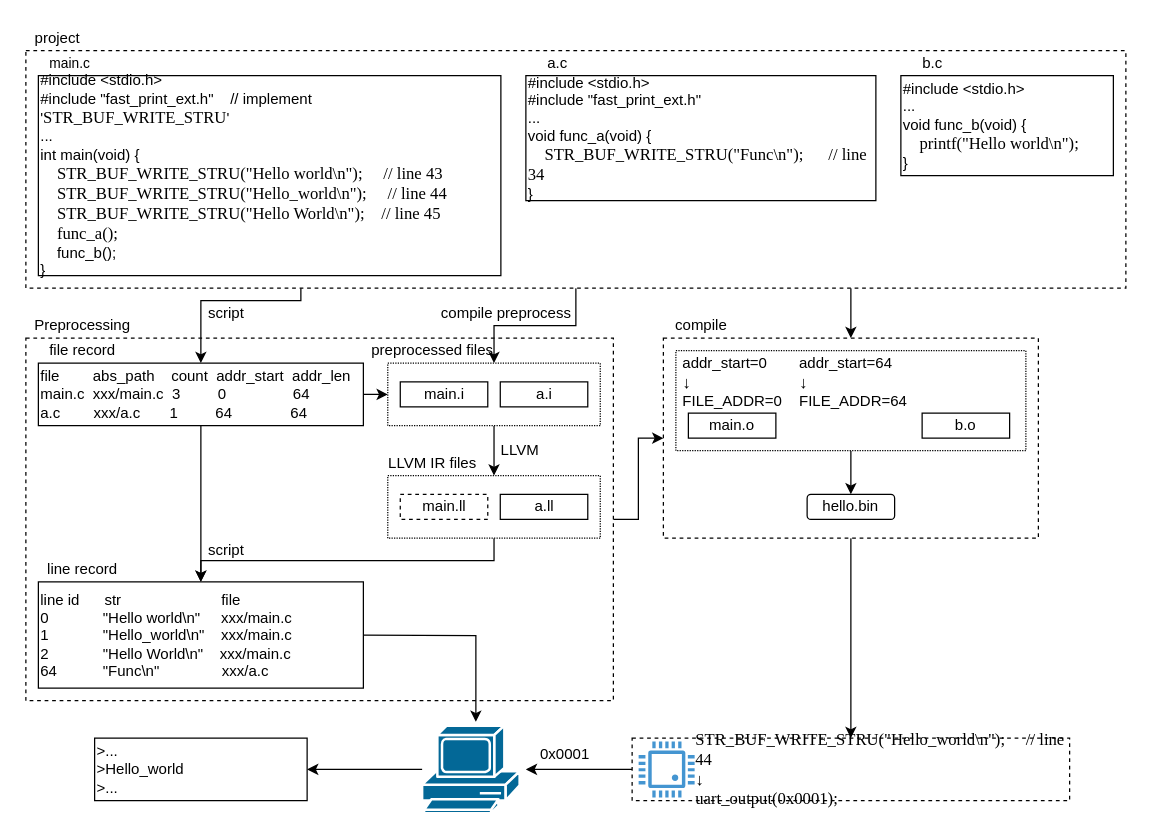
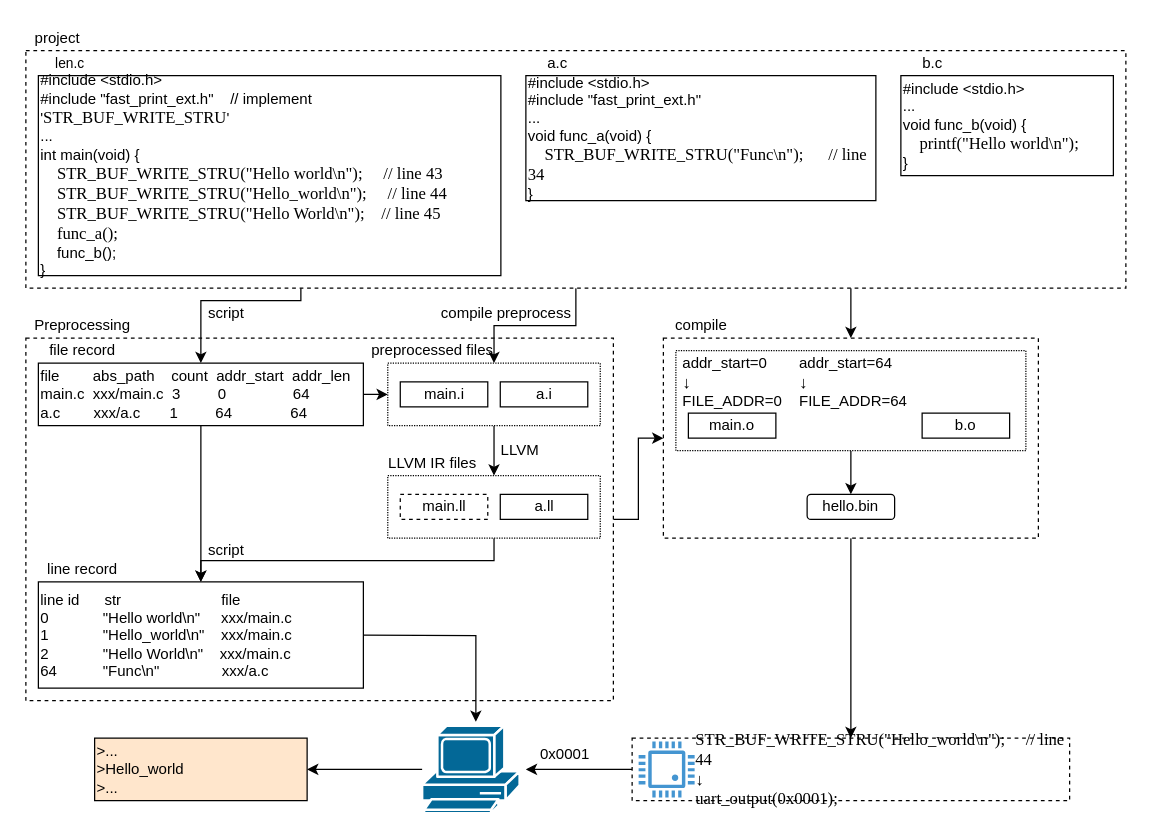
  <mxCell id="0" />
  <mxCell id="1" parent="0" />
  <mxCell id="2" style="edgeStyle=elbowEdgeStyle;rounded=0;orthogonalLoop=1;jettySize=auto;elbow=vertical;html=1;exitX=0;exitY=0.5;exitDx=0;exitDy=0;" parent="1" source="3" edge="1"><mxGeometry relative="1" as="geometry"><mxPoint x="420" y="615" as="targetPoint" /></mxGeometry></mxCell>
  <mxCell id="3" value="" style="rounded=0;whiteSpace=wrap;html=1;dashed=1;" parent="1" vertex="1"><mxGeometry x="505" y="590" width="350" height="50" as="geometry" /></mxCell>
  <mxCell id="4" style="edgeStyle=elbowEdgeStyle;rounded=0;orthogonalLoop=1;jettySize=auto;elbow=vertical;html=1;exitX=0.5;exitY=1;exitDx=0;exitDy=0;entryX=0.5;entryY=0;entryDx=0;entryDy=0;" parent="1" source="5" target="3" edge="1"><mxGeometry relative="1" as="geometry" /></mxCell>
  <mxCell id="5" value="" style="rounded=0;whiteSpace=wrap;html=1;dashed=1;" parent="1" vertex="1"><mxGeometry x="530" y="270" width="300" height="160" as="geometry" /></mxCell>
  <mxCell id="6" style="edgeStyle=orthogonalEdgeStyle;rounded=0;orthogonalLoop=1;jettySize=auto;html=1;entryX=0;entryY=0.5;entryDx=0;entryDy=0;" parent="1" source="7" target="5" edge="1"><mxGeometry relative="1" as="geometry" /></mxCell>
  <mxCell id="7" value="" style="rounded=0;whiteSpace=wrap;html=1;dashed=1;" parent="1" vertex="1"><mxGeometry x="20" y="270" width="470" height="290" as="geometry" /></mxCell>
  <mxCell id="8" style="edgeStyle=elbowEdgeStyle;rounded=0;orthogonalLoop=1;jettySize=auto;elbow=vertical;html=1;exitX=0.25;exitY=1;exitDx=0;exitDy=0;entryX=0.5;entryY=0;entryDx=0;entryDy=0;" parent="1" source="11" target="19" edge="1"><mxGeometry relative="1" as="geometry"><Array as="points"><mxPoint x="200" y="240" /></Array></mxGeometry></mxCell>
  <mxCell id="9" style="edgeStyle=elbowEdgeStyle;rounded=0;orthogonalLoop=1;jettySize=auto;elbow=vertical;html=1;exitX=0.5;exitY=1;exitDx=0;exitDy=0;" parent="1" source="11" target="22" edge="1"><mxGeometry relative="1" as="geometry" /></mxCell>
  <mxCell id="10" style="edgeStyle=elbowEdgeStyle;rounded=0;orthogonalLoop=1;jettySize=auto;elbow=vertical;html=1;exitX=0.75;exitY=1;exitDx=0;exitDy=0;" parent="1" source="11" target="5" edge="1"><mxGeometry relative="1" as="geometry" /></mxCell>
  <mxCell id="11" value="" style="rounded=0;whiteSpace=wrap;html=1;dashed=1;" parent="1" vertex="1"><mxGeometry x="20" y="40" width="880" height="190" as="geometry" /></mxCell>
  <mxCell id="12" value="#include &amp;lt;stdio.h&amp;gt;&lt;br&gt;#include &quot;fast_print_ext.h&quot;&amp;nbsp; &amp;nbsp; // implement '&lt;span style=&quot;font-family: &amp;#34;calibri&amp;#34; ; font-size: 10pt&quot;&gt;STR_BUF_WRITE_STRU&lt;/span&gt;&lt;span&gt;'&lt;br&gt;...&lt;br&gt;int main(void) {&lt;br&gt;&amp;nbsp; &amp;nbsp;&amp;nbsp;&lt;/span&gt;&lt;span style=&quot;font-family: &amp;#34;calibri&amp;#34; ; font-size: 13.333px&quot;&gt;STR_BUF_WRITE_STRU(&quot;Hello world\n&quot;);&amp;nbsp; &amp;nbsp; &amp;nbsp;// line 43&lt;br&gt;&lt;/span&gt;&amp;nbsp; &amp;nbsp;&amp;nbsp;&lt;span style=&quot;font-family: &amp;#34;calibri&amp;#34; ; font-size: 13.333px&quot;&gt;STR_BUF_WRITE_STRU(&quot;Hello_world\n&quot;);&lt;/span&gt;&lt;span style=&quot;font-family: &amp;#34;calibri&amp;#34; ; font-size: 13.333px&quot;&gt;&amp;nbsp; &amp;nbsp; &amp;nbsp;// line 44&lt;/span&gt;&lt;span style=&quot;font-family: &amp;#34;calibri&amp;#34; ; font-size: 13.333px&quot;&gt;&lt;br&gt;&lt;/span&gt;&amp;nbsp; &amp;nbsp;&amp;nbsp;&lt;span style=&quot;font-family: &amp;#34;calibri&amp;#34; ; font-size: 13.333px&quot;&gt;STR_BUF_WRITE_STRU(&quot;Hello World\n&quot;);&lt;/span&gt;&lt;span style=&quot;font-family: &amp;#34;calibri&amp;#34; ; font-size: 13.333px&quot;&gt;&amp;nbsp; &amp;nbsp; // line 45&lt;br&gt;&amp;nbsp; &amp;nbsp; func_a();&lt;br&gt;&lt;/span&gt;&lt;span&gt;&amp;nbsp; &amp;nbsp; func_b();&lt;br&gt;}&lt;br&gt;&lt;/span&gt;" style="rounded=0;whiteSpace=wrap;html=1;align=left;" parent="1" vertex="1"><mxGeometry x="30" y="60" width="370" height="160" as="geometry" /></mxCell>
- <mxCell id="13" value="&lt;font style=&quot;font-size: 11px&quot;&gt;main.c&lt;/font&gt;" style="text;html=1;align=center;verticalAlign=middle;resizable=0;points=[];autosize=1;" parent="1" vertex="1"><mxGeometry x="30" y="40" width="50" height="20" as="geometry" /></mxCell>
+ <mxCell id="13" value="&lt;font style=&quot;font-size: 11px&quot;&gt;len.c&lt;/font&gt;" style="text;html=1;align=center;verticalAlign=middle;resizable=0;points=[];autosize=1;" parent="1" vertex="1"><mxGeometry x="30" y="40" width="50" height="20" as="geometry" /></mxCell>
  <mxCell id="14" value="#include &amp;lt;stdio.h&amp;gt;&lt;br&gt;#include &quot;fast_print_ext.h&quot;&lt;span&gt;&lt;br&gt;...&lt;br&gt;void func_a(void) {&amp;nbsp;&lt;br&gt;&amp;nbsp; &amp;nbsp;&amp;nbsp;&lt;/span&gt;&lt;span style=&quot;font-family: &amp;#34;calibri&amp;#34; ; font-size: 13.333px&quot;&gt;STR_BUF_WRITE_STRU(&quot;Func\n&quot;);&amp;nbsp; &amp;nbsp; &amp;nbsp; // line 34&lt;/span&gt;&lt;span&gt;&lt;br&gt;}&lt;br&gt;&lt;/span&gt;" style="rounded=0;whiteSpace=wrap;html=1;align=left;" parent="1" vertex="1"><mxGeometry x="420" y="60" width="280" height="100" as="geometry" /></mxCell>
  <mxCell id="15" value="a.c" style="text;html=1;align=center;verticalAlign=middle;resizable=0;points=[];autosize=1;" parent="1" vertex="1"><mxGeometry x="430" y="40" width="30" height="20" as="geometry" /></mxCell>
  <mxCell id="16" value="Preprocessing" style="text;html=1;align=center;verticalAlign=middle;resizable=0;points=[];autosize=1;" parent="1" vertex="1"><mxGeometry x="20" y="250" width="90" height="20" as="geometry" /></mxCell>
  <mxCell id="17" style="edgeStyle=elbowEdgeStyle;rounded=0;orthogonalLoop=1;jettySize=auto;elbow=vertical;html=1;entryX=0;entryY=0.5;entryDx=0;entryDy=0;exitX=1;exitY=0.5;exitDx=0;exitDy=0;" parent="1" source="19" target="22" edge="1"><mxGeometry relative="1" as="geometry" /></mxCell>
  <mxCell id="18" style="edgeStyle=elbowEdgeStyle;rounded=0;orthogonalLoop=1;jettySize=auto;elbow=vertical;html=1;" parent="1" source="19" target="38" edge="1"><mxGeometry relative="1" as="geometry" /></mxCell>
  <mxCell id="19" value="&lt;div&gt;file&amp;nbsp; &amp;nbsp; &amp;nbsp; &amp;nbsp; abs_path&amp;nbsp; &amp;nbsp;&amp;nbsp;&lt;span&gt;count&amp;nbsp; addr_start&amp;nbsp; addr_len&lt;/span&gt;&lt;/div&gt;&lt;div&gt;&lt;span&gt;main.c&amp;nbsp; xxx/main.c&amp;nbsp; 3&amp;nbsp; &amp;nbsp; &amp;nbsp; &amp;nbsp; &amp;nbsp;0&amp;nbsp; &amp;nbsp; &amp;nbsp; &amp;nbsp; &amp;nbsp; &amp;nbsp; &amp;nbsp; &amp;nbsp; 64&lt;/span&gt;&lt;/div&gt;&lt;div&gt;&lt;span&gt;a.c&amp;nbsp; &amp;nbsp; &amp;nbsp; &amp;nbsp; xxx/a.c&amp;nbsp; &amp;nbsp; &amp;nbsp; &amp;nbsp;1&amp;nbsp; &amp;nbsp; &amp;nbsp; &amp;nbsp; &amp;nbsp;64&amp;nbsp; &amp;nbsp; &amp;nbsp; &amp;nbsp; &amp;nbsp; &amp;nbsp; &amp;nbsp; 64&lt;/span&gt;&lt;/div&gt;" style="rounded=0;whiteSpace=wrap;html=1;align=left;" parent="1" vertex="1"><mxGeometry x="30" y="290" width="260" height="50" as="geometry" /></mxCell>
  <mxCell id="20" value="file record" style="text;html=1;align=center;verticalAlign=middle;resizable=0;points=[];autosize=1;" parent="1" vertex="1"><mxGeometry x="30" y="270" width="70" height="20" as="geometry" /></mxCell>
  <mxCell id="21" style="edgeStyle=elbowEdgeStyle;rounded=0;orthogonalLoop=1;jettySize=auto;elbow=vertical;html=1;entryX=0.5;entryY=0;entryDx=0;entryDy=0;exitX=0.5;exitY=1;exitDx=0;exitDy=0;" parent="1" source="22" target="32" edge="1"><mxGeometry relative="1" as="geometry"><Array as="points"><mxPoint x="419.52" y="350" /></Array></mxGeometry></mxCell>
  <mxCell id="22" value="" style="rounded=0;whiteSpace=wrap;html=1;dashed=1;dashPattern=1 1;" parent="1" vertex="1"><mxGeometry x="309.52" y="290" width="170" height="50" as="geometry" /></mxCell>
  <mxCell id="23" value="script" style="text;html=1;align=center;verticalAlign=middle;resizable=0;points=[];autosize=1;" parent="1" vertex="1"><mxGeometry x="160" y="240" width="40" height="20" as="geometry" /></mxCell>
  <mxCell id="24" value="#include &amp;lt;stdio.h&amp;gt;&lt;span&gt;&lt;br&gt;...&lt;br&gt;void func_b(void) {&amp;nbsp;&lt;br&gt;&amp;nbsp; &amp;nbsp;&amp;nbsp;&lt;/span&gt;&lt;span style=&quot;font-family: &amp;#34;calibri&amp;#34; ; font-size: 13.333px&quot;&gt;printf(&quot;Hello world\n&quot;);&lt;br&gt;&lt;/span&gt;&lt;span&gt;}&lt;br&gt;&lt;/span&gt;" style="rounded=0;whiteSpace=wrap;html=1;align=left;" parent="1" vertex="1"><mxGeometry x="720" y="60" width="170" height="80" as="geometry" /></mxCell>
  <mxCell id="25" value="b.c" style="text;html=1;align=center;verticalAlign=middle;resizable=0;points=[];autosize=1;" parent="1" vertex="1"><mxGeometry x="730" y="40" width="30" height="20" as="geometry" /></mxCell>
  <mxCell id="26" value="project" style="text;html=1;align=center;verticalAlign=middle;resizable=0;points=[];autosize=1;" parent="1" vertex="1"><mxGeometry x="20" y="20" width="50" height="20" as="geometry" /></mxCell>
  <mxCell id="27" value="compile preprocess" style="text;html=1;align=center;verticalAlign=middle;resizable=0;points=[];autosize=1;" parent="1" vertex="1"><mxGeometry x="344" y="240" width="120" height="20" as="geometry" /></mxCell>
  <mxCell id="28" value="main.i" style="rounded=0;whiteSpace=wrap;html=1;" parent="1" vertex="1"><mxGeometry x="319.52" y="305" width="70" height="20" as="geometry" /></mxCell>
  <mxCell id="29" value="a.i" style="rounded=0;whiteSpace=wrap;html=1;" parent="1" vertex="1"><mxGeometry x="399.52" y="305" width="70" height="20" as="geometry" /></mxCell>
  <mxCell id="30" value="preprocessed files" style="text;html=1;align=center;verticalAlign=middle;resizable=0;points=[];autosize=1;" parent="1" vertex="1"><mxGeometry x="290" y="270" width="110" height="20" as="geometry" /></mxCell>
  <mxCell id="31" style="edgeStyle=elbowEdgeStyle;rounded=0;orthogonalLoop=1;jettySize=auto;elbow=vertical;html=1;entryX=0.5;entryY=0;entryDx=0;entryDy=0;" parent="1" source="32" target="38" edge="1"><mxGeometry relative="1" as="geometry" /></mxCell>
  <mxCell id="32" value="" style="rounded=0;whiteSpace=wrap;html=1;dashed=1;dashPattern=1 1;" parent="1" vertex="1"><mxGeometry x="309.52" y="380" width="170" height="50" as="geometry" /></mxCell>
  <mxCell id="33" value="LLVM" style="text;html=1;align=center;verticalAlign=middle;resizable=0;points=[];autosize=1;" parent="1" vertex="1"><mxGeometry x="389.52" y="350" width="50" height="20" as="geometry" /></mxCell>
  <mxCell id="34" value="main.ll" style="rounded=0;whiteSpace=wrap;html=1;dashed=1;" parent="1" vertex="1"><mxGeometry x="319.52" y="395" width="70" height="20" as="geometry" /></mxCell>
  <mxCell id="35" value="a.ll" style="rounded=0;whiteSpace=wrap;html=1;" parent="1" vertex="1"><mxGeometry x="399.52" y="395" width="70" height="20" as="geometry" /></mxCell>
  <mxCell id="36" value="LLVM IR files" style="text;html=1;align=center;verticalAlign=middle;resizable=0;points=[];autosize=1;" parent="1" vertex="1"><mxGeometry x="299.52" y="360" width="90" height="20" as="geometry" /></mxCell>
  <mxCell id="37" value="" style="edgeStyle=elbowEdgeStyle;rounded=0;orthogonalLoop=1;jettySize=auto;elbow=vertical;html=1;exitX=1;exitY=0.5;exitDx=0;exitDy=0;" parent="1" source="38" edge="1"><mxGeometry relative="1" as="geometry"><mxPoint x="380" y="577" as="targetPoint" /><Array as="points"><mxPoint x="330" y="508" /></Array></mxGeometry></mxCell>
  <mxCell id="38" value="&lt;div&gt;line id&amp;nbsp; &amp;nbsp; &amp;nbsp;&amp;nbsp;&lt;span&gt;str&amp;nbsp; &amp;nbsp; &amp;nbsp; &amp;nbsp; &amp;nbsp; &amp;nbsp; &amp;nbsp; &amp;nbsp; &amp;nbsp; &amp;nbsp; &amp;nbsp; &amp;nbsp; file&lt;/span&gt;&lt;/div&gt;&lt;div&gt;&lt;span&gt;0&amp;nbsp; &amp;nbsp; &amp;nbsp; &amp;nbsp; &amp;nbsp; &amp;nbsp; &amp;nbsp;&quot;Hello world\n&quot;&amp;nbsp; &amp;nbsp; &amp;nbsp;xxx/main.c&lt;/span&gt;&lt;/div&gt;&lt;div&gt;1&amp;nbsp; &amp;nbsp; &amp;nbsp; &amp;nbsp; &amp;nbsp; &amp;nbsp; &amp;nbsp;&quot;Hello_world\n&quot;&amp;nbsp; &amp;nbsp; xxx/main.c&lt;span&gt;&lt;br&gt;&lt;/span&gt;&lt;/div&gt;&lt;div&gt;2&amp;nbsp; &amp;nbsp; &amp;nbsp; &amp;nbsp; &amp;nbsp; &amp;nbsp; &amp;nbsp;&quot;Hello World\n&quot;&amp;nbsp; &amp;nbsp; xxx/main.c&lt;br&gt;&lt;/div&gt;&lt;div&gt;64&amp;nbsp; &amp;nbsp; &amp;nbsp; &amp;nbsp; &amp;nbsp; &amp;nbsp;&quot;Func\n&quot;&amp;nbsp; &amp;nbsp; &amp;nbsp; &amp;nbsp; &amp;nbsp; &amp;nbsp; &amp;nbsp; &amp;nbsp;xxx/a.c&lt;/div&gt;" style="rounded=0;whiteSpace=wrap;html=1;align=left;" parent="1" vertex="1"><mxGeometry x="30" y="465" width="260" height="85" as="geometry" /></mxCell>
  <mxCell id="39" value="line record" style="text;html=1;align=center;verticalAlign=middle;resizable=0;points=[];autosize=1;" parent="1" vertex="1"><mxGeometry x="30" y="445" width="70" height="20" as="geometry" /></mxCell>
  <mxCell id="40" value="script" style="text;html=1;align=center;verticalAlign=middle;resizable=0;points=[];autosize=1;" parent="1" vertex="1"><mxGeometry x="160" y="430" width="40" height="20" as="geometry" /></mxCell>
  <mxCell id="41" style="edgeStyle=elbowEdgeStyle;rounded=0;orthogonalLoop=1;jettySize=auto;elbow=vertical;html=1;" parent="1" source="42" target="48" edge="1"><mxGeometry relative="1" as="geometry" /></mxCell>
  <mxCell id="42" value="" style="rounded=0;whiteSpace=wrap;html=1;dashed=1;dashPattern=1 1;" parent="1" vertex="1"><mxGeometry x="540" y="280" width="280" height="80" as="geometry" /></mxCell>
  <mxCell id="43" value="main.o" style="rounded=0;whiteSpace=wrap;html=1;" parent="1" vertex="1"><mxGeometry x="550" y="330" width="70" height="20" as="geometry" /></mxCell>
  <mxCell id="44" value="b.o" style="rounded=0;whiteSpace=wrap;html=1;" parent="1" vertex="1"><mxGeometry x="737" y="330" width="70" height="20" as="geometry" /></mxCell>
  <mxCell id="45" value="&lt;div style=&quot;text-align: left&quot;&gt;&lt;span&gt;addr_start=0&lt;/span&gt;&lt;/div&gt;&lt;div style=&quot;text-align: left&quot;&gt;&lt;span style=&quot;font-family: &amp;#34;calibri&amp;#34; ; font-size: 13.333px&quot;&gt;↓&lt;/span&gt;&lt;span&gt;&lt;br&gt;&lt;/span&gt;&lt;/div&gt;&lt;div style=&quot;text-align: left&quot;&gt;&lt;span&gt;FILE_ADDR=0&lt;/span&gt;&lt;/div&gt;" style="text;html=1;align=center;verticalAlign=middle;resizable=0;points=[];autosize=1;" parent="1" vertex="1"><mxGeometry x="535" y="280" width="100" height="50" as="geometry" /></mxCell>
  <mxCell id="46" value="&lt;div&gt;addr_start=64&lt;/div&gt;&lt;span style=&quot;font-family: &amp;#34;calibri&amp;#34; ; font-size: 13.333px&quot;&gt;↓&lt;br&gt;&lt;/span&gt;FILE_ADDR=64" style="text;html=1;align=left;verticalAlign=middle;resizable=0;points=[];autosize=1;" parent="1" vertex="1"><mxGeometry x="637" y="280" width="100" height="50" as="geometry" /></mxCell>
  <mxCell id="47" style="edgeStyle=elbowEdgeStyle;rounded=0;orthogonalLoop=1;jettySize=auto;elbow=vertical;html=1;exitX=1;exitY=0.5;exitDx=0;exitDy=0;" parent="1" source="32" target="32" edge="1"><mxGeometry relative="1" as="geometry" /></mxCell>
  <mxCell id="48" value="hello.bin" style="whiteSpace=wrap;html=1;rounded=1;" parent="1" vertex="1"><mxGeometry x="645" y="395" width="70" height="20" as="geometry" /></mxCell>
  <mxCell id="49" value="compile" style="text;html=1;align=center;verticalAlign=middle;resizable=0;points=[];autosize=1;" parent="1" vertex="1"><mxGeometry x="530" y="250" width="60" height="20" as="geometry" /></mxCell>
  <mxCell id="50" value="" style="pointerEvents=1;shadow=0;dashed=0;html=1;strokeColor=none;fillColor=#4495D1;labelPosition=center;verticalLabelPosition=bottom;verticalAlign=top;align=center;outlineConnect=0;shape=mxgraph.veeam.cpu;dashPattern=1 1;" parent="1" vertex="1"><mxGeometry x="510.2" y="592.6" width="44.8" height="44.8" as="geometry" /></mxCell>
  <mxCell id="51" value="&lt;div style=&quot;text-align: left&quot;&gt;&lt;span style=&quot;font-family: &amp;#34;calibri&amp;#34; ; font-size: 13.333px&quot;&gt;STR_BUF_WRITE_STRU(&quot;Hello_world\n&quot;);&amp;nbsp; &amp;nbsp; &amp;nbsp;// line 44&lt;/span&gt;&lt;/div&gt;&lt;div style=&quot;text-align: left&quot;&gt;&lt;span&gt;&lt;font face=&quot;calibri&quot;&gt;&lt;span style=&quot;font-size: 13.333px&quot;&gt;↓&lt;/span&gt;&lt;/font&gt;&lt;br&gt;&lt;/span&gt;&lt;/div&gt;&lt;div style=&quot;font-family: &amp;#34;calibri&amp;#34; ; font-size: 13.333px ; text-align: left&quot;&gt;&lt;span style=&quot;font-size: 13.333px&quot;&gt;uart_output(0x0001);&amp;nbsp;&amp;nbsp;&lt;/span&gt;&lt;/div&gt;" style="rounded=0;whiteSpace=wrap;html=1;dashed=1;dashPattern=1 1;gradientColor=#ffffff;opacity=0;" parent="1" vertex="1"><mxGeometry x="555" y="590" width="300" height="50" as="geometry" /></mxCell>
  <mxCell id="52" style="edgeStyle=elbowEdgeStyle;rounded=0;orthogonalLoop=1;jettySize=auto;elbow=vertical;html=1;entryX=1;entryY=0.5;entryDx=0;entryDy=0;" parent="1" source="53" target="55" edge="1"><mxGeometry relative="1" as="geometry" /></mxCell>
  <mxCell id="53" value="" style="shape=mxgraph.cisco.computers_and_peripherals.pc;html=1;dashed=0;fillColor=#036897;strokeColor=#ffffff;strokeWidth=2;verticalLabelPosition=bottom;verticalAlign=top;dashPattern=1 1;" parent="1" vertex="1"><mxGeometry x="337" y="580" width="78" height="70" as="geometry" /></mxCell>
  <mxCell id="54" value="0x0001" style="text;html=1;align=center;verticalAlign=middle;resizable=0;points=[];autosize=1;" parent="1" vertex="1"><mxGeometry x="426" y="592.6" width="50" height="20" as="geometry" /></mxCell>
- <mxCell id="55" value="&lt;div&gt;&lt;span&gt;&amp;gt;...&lt;/span&gt;&lt;/div&gt;&lt;div&gt;&lt;span&gt;&amp;gt;Hello_world&lt;/span&gt;&lt;br&gt;&lt;/div&gt;&lt;div&gt;&lt;span&gt;&amp;gt;...&lt;/span&gt;&lt;/div&gt;" style="rounded=0;whiteSpace=wrap;html=1;align=left;" parent="1" vertex="1"><mxGeometry x="75" y="590" width="170" height="50" as="geometry" /></mxCell>
+ <mxCell id="55" value="&lt;div&gt;&lt;span&gt;&amp;gt;...&lt;/span&gt;&lt;/div&gt;&lt;div&gt;&lt;span&gt;&amp;gt;Hello_world&lt;/span&gt;&lt;br&gt;&lt;/div&gt;&lt;div&gt;&lt;span&gt;&amp;gt;...&lt;/span&gt;&lt;/div&gt;" style="rounded=0;whiteSpace=wrap;html=1;align=left;fillColor=#ffe6cc;" parent="1" vertex="1"><mxGeometry x="75" y="590" width="170" height="50" as="geometry" /></mxCell>
